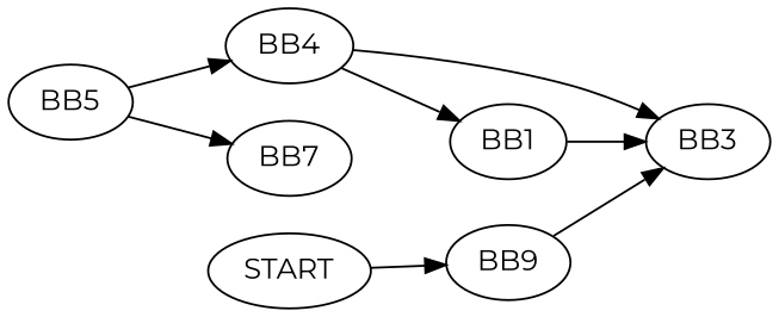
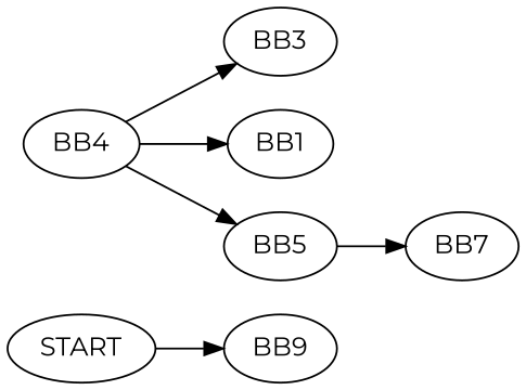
  digraph {
    fontname=Montserrat
    rankdir=LR
    node [fontname=Montserrat]
    edge [fontname=Montserrat]
    n1 [label=BB9]
    START
    BB3
    BB4
    BB1
    BB5
    BB7
-   n1 -> BB3
    START -> n1
    BB4 -> BB3
    BB4 -> BB1
-   BB5 -> BB4
-   BB1 -> BB3
+   BB4 -> BB5
    BB5 -> BB7
  }
